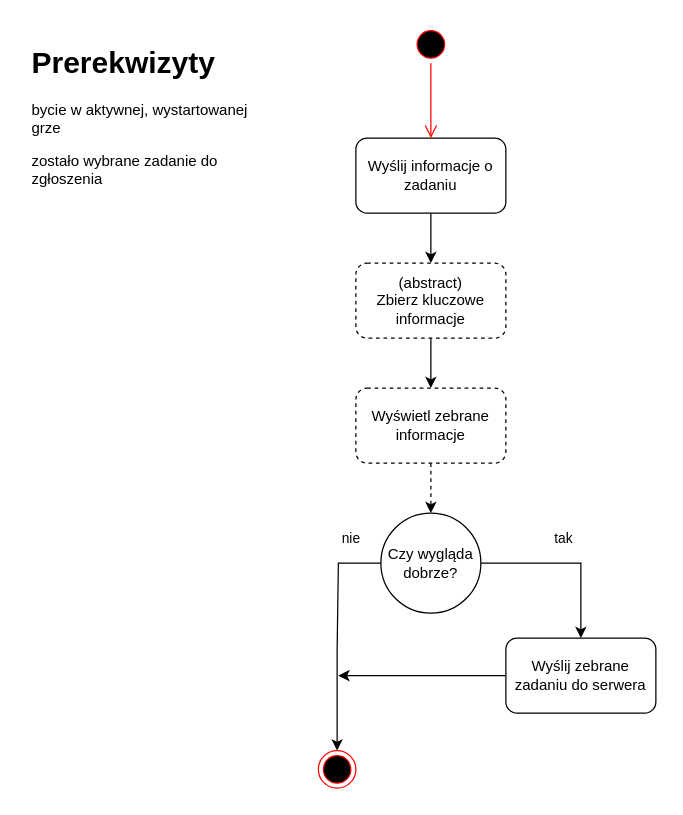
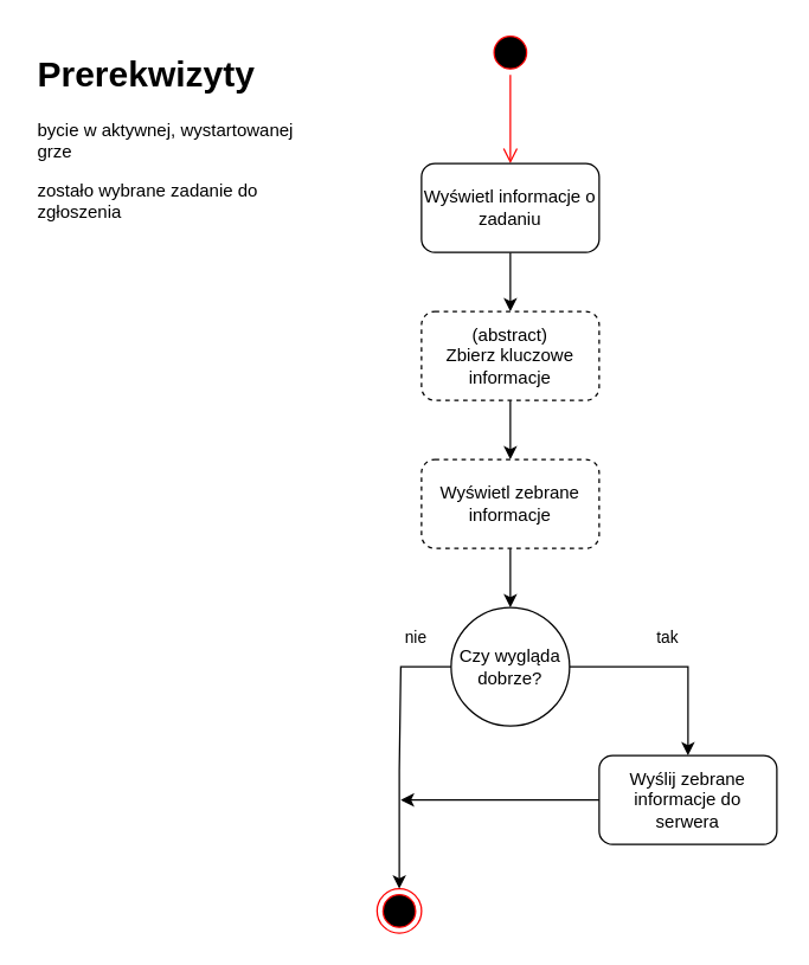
  <mxCell id="0" />
  <mxCell id="1" parent="0" />
  <mxCell id="2" value="" style="ellipse;html=1;shape=startState;fillColor=#000000;strokeColor=#ff0000;" vertex="1" parent="1"><mxGeometry x="329" y="20" width="30" height="30" as="geometry" /></mxCell>
  <mxCell id="3" value="" style="edgeStyle=orthogonalEdgeStyle;html=1;verticalAlign=bottom;endArrow=open;endSize=8;strokeColor=#ff0000;rounded=0;" edge="1" source="2" parent="1"><mxGeometry relative="1" as="geometry"><mxPoint x="344" y="110" as="targetPoint" /></mxGeometry></mxCell>
  <mxCell id="4" value="" style="edgeStyle=orthogonalEdgeStyle;rounded=0;orthogonalLoop=1;jettySize=auto;html=1;" edge="1" parent="1" source="5" target="8"><mxGeometry relative="1" as="geometry" /></mxCell>
- <mxCell id="5" value="Wyślij informacje o zadaniu" style="rounded=1;whiteSpace=wrap;html=1;" vertex="1" parent="1"><mxGeometry x="284" y="110" width="120" height="60" as="geometry" /></mxCell>
+ <mxCell id="5" value="Wyświetl informacje o zadaniu" style="rounded=1;whiteSpace=wrap;html=1;" vertex="1" parent="1"><mxGeometry x="284" y="110" width="120" height="60" as="geometry" /></mxCell>
  <mxCell id="6" value="&lt;h1&gt;Prerekwizyty&lt;/h1&gt;&lt;p&gt;bycie w aktywnej, wystartowanej grze&lt;/p&gt;&lt;p&gt;zostało wybrane zadanie do zgłoszenia&lt;br&gt;&lt;/p&gt;" style="text;html=1;strokeColor=none;fillColor=none;spacing=5;spacingTop=-20;whiteSpace=wrap;overflow=hidden;rounded=0;" vertex="1" parent="1"><mxGeometry x="20" y="30" width="190" height="120" as="geometry" /></mxCell>
  <mxCell id="7" value="" style="edgeStyle=orthogonalEdgeStyle;rounded=0;orthogonalLoop=1;jettySize=auto;html=1;" edge="1" parent="1" source="8" target="10"><mxGeometry relative="1" as="geometry" /></mxCell>
  <mxCell id="8" value="&lt;div&gt;(abstract)&lt;/div&gt;&lt;div&gt;Zbierz kluczowe informacje&lt;br&gt;&lt;/div&gt;" style="rounded=1;whiteSpace=wrap;html=1;dashed=1;" vertex="1" parent="1"><mxGeometry x="284" y="210" width="120" height="60" as="geometry" /></mxCell>
- <mxCell id="9" value="" style="edgeStyle=orthogonalEdgeStyle;rounded=0;orthogonalLoop=1;jettySize=auto;html=1;dashed=1;" edge="1" parent="1" source="10" target="11"><mxGeometry relative="1" as="geometry" /></mxCell>
+ <mxCell id="9" value="" style="edgeStyle=orthogonalEdgeStyle;rounded=0;orthogonalLoop=1;jettySize=auto;html=1;" edge="1" parent="1" source="10" target="11"><mxGeometry relative="1" as="geometry" /></mxCell>
  <mxCell id="10" value="Wyświetl zebrane informacje" style="rounded=1;whiteSpace=wrap;html=1;dashed=1;" vertex="1" parent="1"><mxGeometry x="284" y="310" width="120" height="60" as="geometry" /></mxCell>
  <mxCell id="11" value="Czy wygląda dobrze?" style="ellipse;whiteSpace=wrap;html=1;" vertex="1" parent="1"><mxGeometry x="304" y="410" width="80" height="80" as="geometry" /></mxCell>
- <mxCell id="12" value="Wyślij zebrane zadaniu do serwera" style="rounded=1;whiteSpace=wrap;html=1;" vertex="1" parent="1"><mxGeometry x="404" y="510" width="120" height="60" as="geometry" /></mxCell>
+ <mxCell id="12" value="Wyślij zebrane informacje do serwera" style="rounded=1;whiteSpace=wrap;html=1;" vertex="1" parent="1"><mxGeometry x="404" y="510" width="120" height="60" as="geometry" /></mxCell>
  <mxCell id="13" value="tak" style="endArrow=classic;html=1;rounded=0;exitX=1;exitY=0.5;exitDx=0;exitDy=0;entryX=0.5;entryY=0;entryDx=0;entryDy=0;" edge="1" parent="1" source="11" target="12"><mxGeometry x="-0.057" y="20" width="50" height="50" relative="1" as="geometry"><mxPoint x="320" y="400" as="sourcePoint" /><mxPoint x="370" y="350" as="targetPoint" /><Array as="points"><mxPoint x="464" y="450" /></Array><mxPoint as="offset" /></mxGeometry></mxCell>
  <mxCell id="14" value="" style="endArrow=classic;html=1;rounded=0;exitX=0;exitY=0.5;exitDx=0;exitDy=0;" edge="1" parent="1" source="12"><mxGeometry width="50" height="50" relative="1" as="geometry"><mxPoint x="400" y="540" as="sourcePoint" /><mxPoint x="270" y="540" as="targetPoint" /></mxGeometry></mxCell>
  <mxCell id="15" value="" style="ellipse;html=1;shape=endState;fillColor=#000000;strokeColor=#ff0000;" vertex="1" parent="1"><mxGeometry x="254" y="600" width="30" height="30" as="geometry" /></mxCell>
  <mxCell id="16" value="nie" style="endArrow=classic;html=1;rounded=0;exitX=0;exitY=0.5;exitDx=0;exitDy=0;entryX=0.5;entryY=0;entryDx=0;entryDy=0;" edge="1" parent="1" source="11" target="15"><mxGeometry x="-0.739" y="-20" width="50" height="50" relative="1" as="geometry"><mxPoint x="284" y="450" as="sourcePoint" /><mxPoint x="350" y="350" as="targetPoint" /><Array as="points"><mxPoint x="270" y="450" /><mxPoint x="269" y="520" /></Array><mxPoint as="offset" /></mxGeometry></mxCell>
